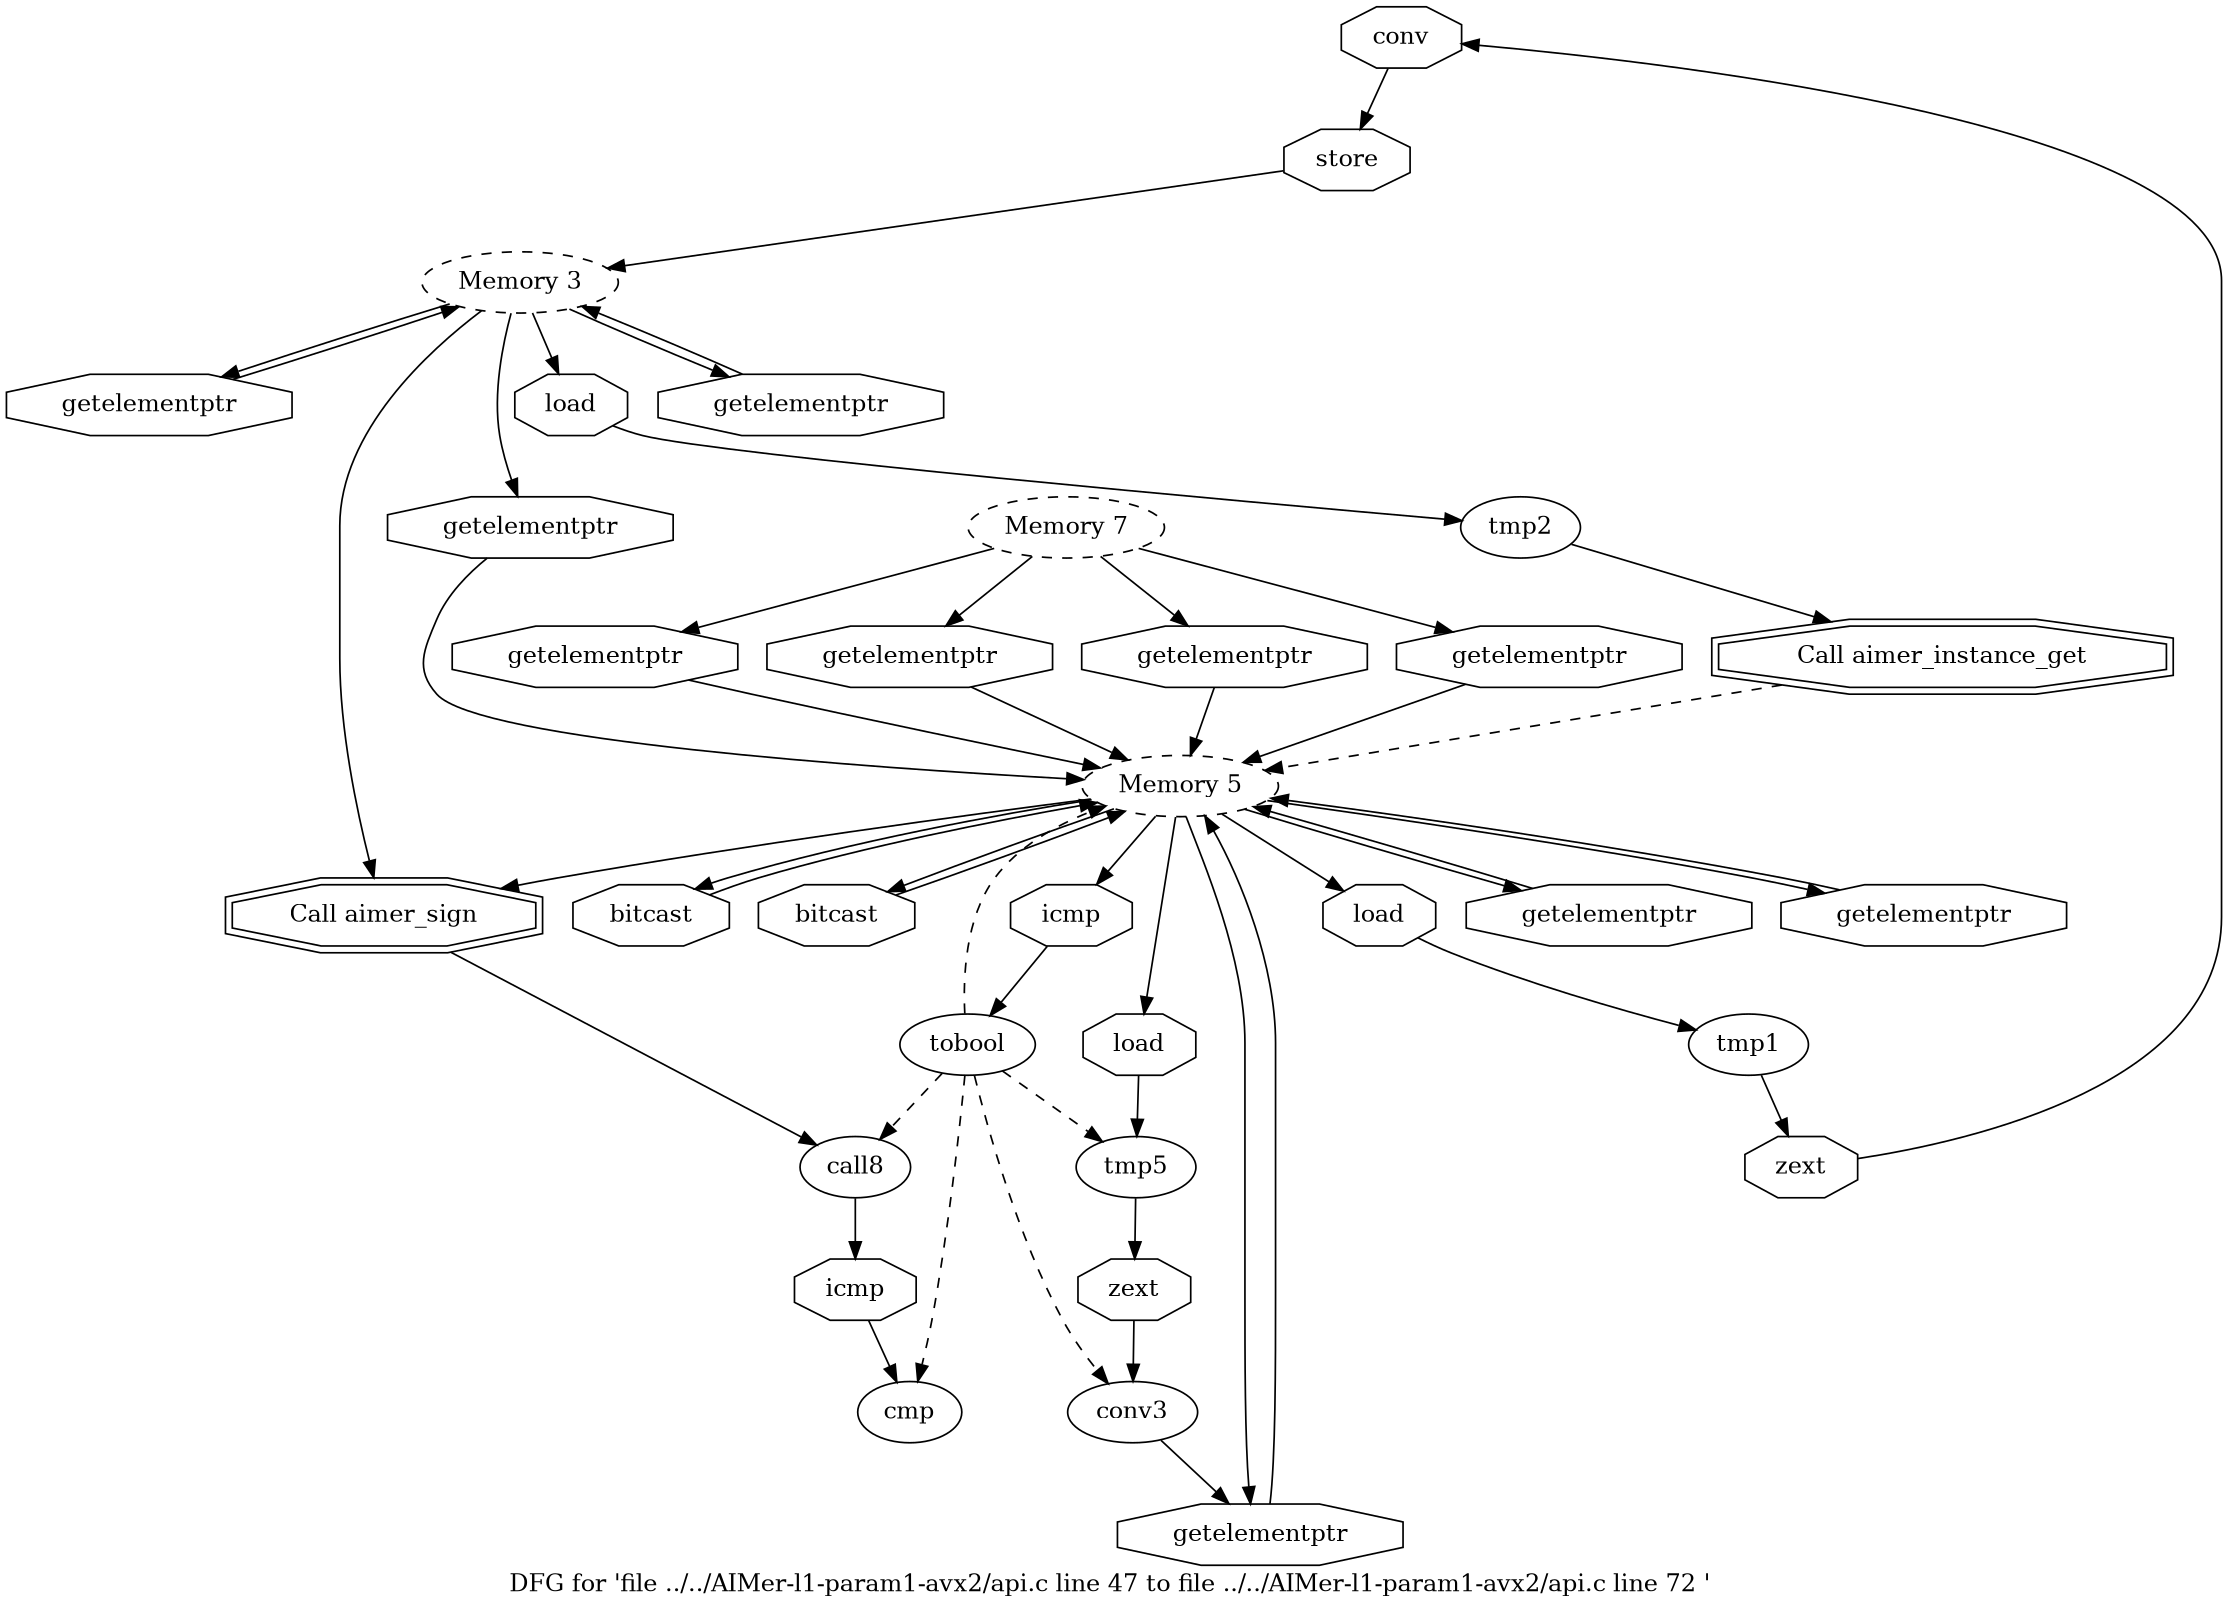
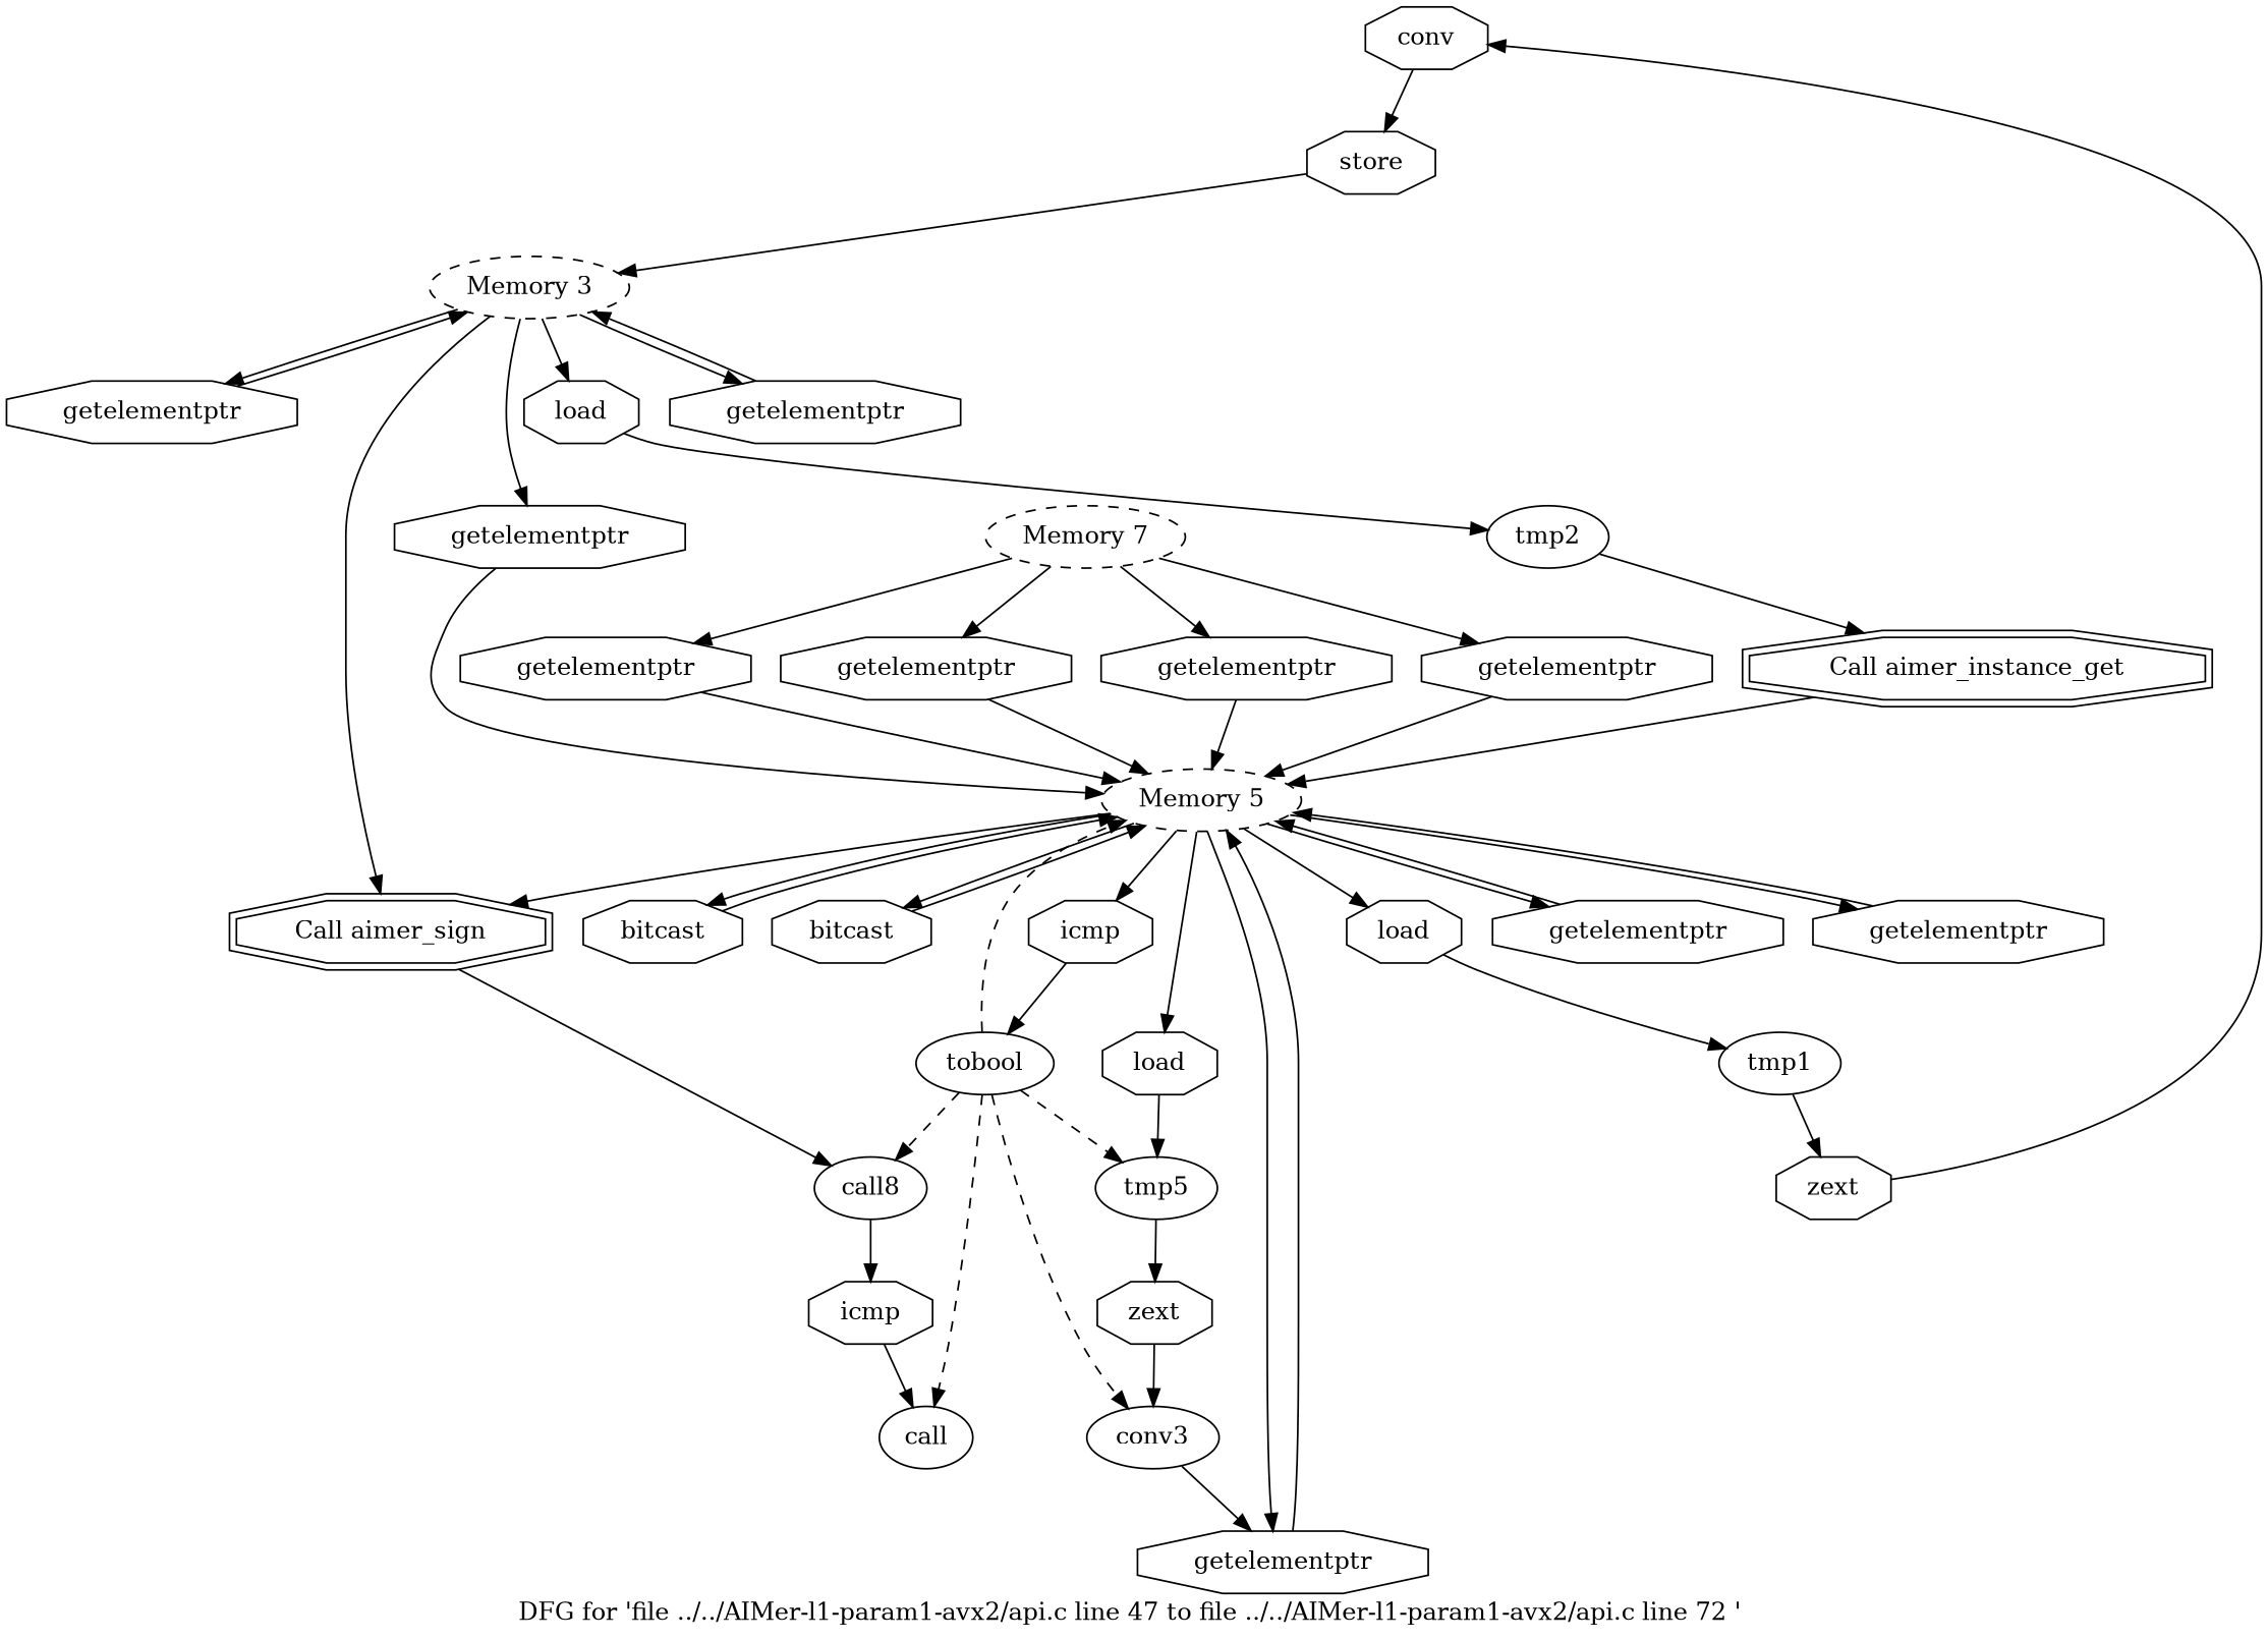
  digraph {
    label="DFG for 'file ../../AIMer-l1-param1-avx2/api.c line 47 to file ../../AIMer-l1-param1-avx2/api.c line 72 ' "
    node [shape=octagon style=solid]
    n1 [label=conv]
    n2 [label=store]
    n3 [label="Memory 3" shape=ellipse style=dashed]
    n4 [label="Call aimer_sign" shape=doubleoctagon]
    n5 [label=getelementptr]
    n6 [label=load]
    n7 [label=getelementptr]
    n8 [label=getelementptr]
    n9 [label=load]
    n10 [label=tmp1 shape=ellipse]
    n11 [label=zext]
    n12 [label=getelementptr]
    n13 [label="Memory 5" shape=ellipse style=dashed]
    n14 [label=getelementptr]
    n15 [label=icmp]
    n16 [label=getelementptr]
    n17 [label=getelementptr]
    n18 [label=load]
    n19 [label=bitcast]
    n20 [label=bitcast]
    n21 [label=call8 shape=ellipse]
    n22 [label=tobool shape=ellipse]
    n23 [label=tmp5 shape=ellipse]
    n24 [label=icmp]
-   n25 [label=cmp shape=ellipse]
+   n25 [label=call shape=ellipse]
    n26 [label=conv3 shape=ellipse]
    n27 [label=zext]
    n28 [label=tmp2 shape=ellipse]
    n29 [label="Call aimer_instance_get" shape=doubleoctagon]
    n30 [label="Memory 7" shape=ellipse style=dashed]
    n31 [label=getelementptr]
    n32 [label=getelementptr]
    n33 [label=getelementptr]
    n1 -> n2
    n2 -> n3
    n3 -> n4
    n3 -> n5
    n3 -> n6
    n3 -> n7
    n3 -> n8
    n4 -> n21
    n5 -> n3
    n6 -> n28
    n7 -> n3
    n8 -> n13
    n9 -> n10
    n10 -> n11
    n11 -> n1
    n12 -> n13
    n13 -> n4
    n13 -> n9
    n13 -> n14
    n13 -> n15
    n13 -> n16
    n13 -> n17
    n13 -> n18
    n13 -> n19
    n13 -> n20
    n14 -> n13
    n15 -> n22
    n16 -> n13
    n17 -> n13
    n18 -> n23
    n19 -> n13
    n20 -> n13
    n21 -> n24
    n22 -> n13 [style=dashed]
    n22 -> n21 [style=dashed]
    n22 -> n23 [style=dashed]
    n22 -> n25 [style=dashed]
    n22 -> n26 [style=dashed]
    n23 -> n27
    n24 -> n25
    n26 -> n14
    n27 -> n26
    n28 -> n29
-   n29 -> n13 [style=dashed]
+   n29 -> n13
    n30 -> n12
    n30 -> n31
    n30 -> n32
    n30 -> n33
    n31 -> n13
    n32 -> n13
    n33 -> n13
  }
